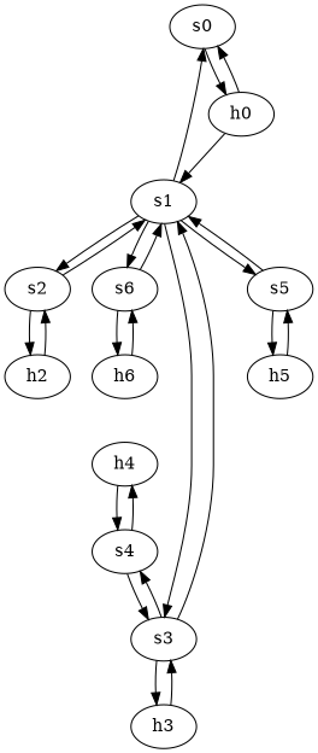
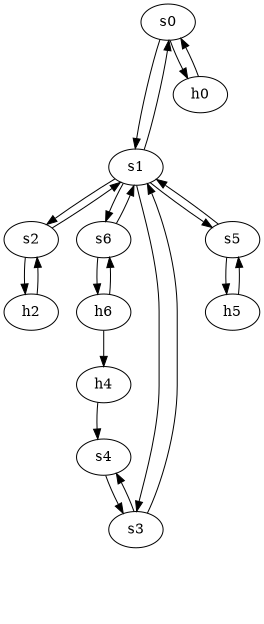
  strict digraph {
    node [type=switch]
    edge [capacity="1Gbps" cost=1 dst_port=1 src_port=1]
    s0
    s1
    h0 [ip="111.0.0.0" mac="00:00:00:00:0:0" type=host]
    s2
    s6
    s3
    s5
    h2 [ip="111.0.2.2" mac="00:00:00:00:2:2" type=host]
    h6 [ip="111.0.6.6" mac="00:00:00:00:6:6" type=host]
    s4
-   h3 [ip="111.0.3.3" mac="00:00:00:00:3:3" type=host]
    h5 [ip="111.0.5.5" mac="00:00:00:00:5:5" type=host]
    h4 [ip="111.0.4.4" mac="00:00:00:00:4:4" type=host]
-   h0 -> s1 [dst_port=2 src_port=2]
+   s0 -> s1 [dst_port=2 src_port=2]
    s0 -> h0
    s1 -> s0 [dst_port=2 src_port=2]
    s1 -> s2 [dst_port=2 src_port=3]
    s1 -> s6 [dst_port=2 src_port=6]
    s1 -> s3 [dst_port=2 src_port=4]
    s1 -> s5 [dst_port=2 src_port=5]
    h0 -> s0
    s2 -> s1 [dst_port=3 src_port=2]
    s2 -> h2
    s6 -> s1 [dst_port=6 src_port=2]
    s6 -> h6
    s3 -> s1 [dst_port=4 src_port=2]
    s3 -> s4 [dst_port=2 src_port=3]
-   s3 -> h3
    s5 -> s1 [dst_port=5 src_port=2]
    s5 -> h5
    h2 -> s2
    h6 -> s6
    s4 -> s3 [dst_port=3 src_port=2]
-   s4 -> h4
-   h3 -> s3
+   h6 -> h4
    h5 -> s5
    h4 -> s4
  }
